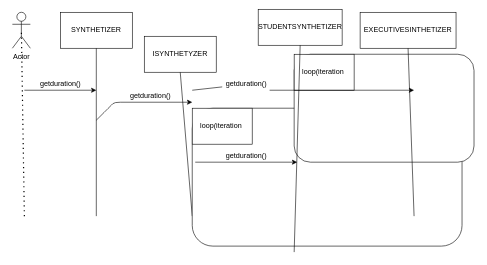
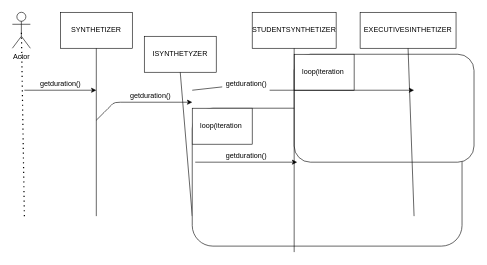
  <mxCell id="0" />
  <mxCell id="1" parent="0" />
  <mxCell id="2" value="SYNTHETIZER" style="rounded=0;whiteSpace=wrap;html=1;" vertex="1" parent="1"><mxGeometry x="100" y="20" width="120" height="60" as="geometry" /></mxCell>
  <mxCell id="3" value="ISYNTHETYZER" style="rounded=0;whiteSpace=wrap;html=1;" vertex="1" parent="1"><mxGeometry x="240" y="60" width="120" height="60" as="geometry" /></mxCell>
- <mxCell id="4" value="STUDENTSYNTHETIZER" style="rounded=0;whiteSpace=wrap;html=1;" vertex="1" parent="1"><mxGeometry x="430" y="15" width="140" height="60" as="geometry" /></mxCell>
+ <mxCell id="4" value="STUDENTSYNTHETIZER" style="rounded=0;whiteSpace=wrap;html=1;" vertex="1" parent="1"><mxGeometry x="420" y="20" width="140" height="60" as="geometry" /></mxCell>
  <mxCell id="5" value="Actor" style="shape=umlActor;verticalLabelPosition=bottom;verticalAlign=top;html=1;outlineConnect=0;" vertex="1" parent="1"><mxGeometry x="20" y="20" width="30" height="60" as="geometry" /></mxCell>
  <mxCell id="6" value="" style="endArrow=none;dashed=1;html=1;dashPattern=1 3;strokeWidth=2;entryX=0.5;entryY=0.5;entryDx=0;entryDy=0;entryPerimeter=0;" edge="1" parent="1" target="5"><mxGeometry width="50" height="50" relative="1" as="geometry"><mxPoint x="40" y="360" as="sourcePoint" /><mxPoint x="40" y="100" as="targetPoint" /></mxGeometry></mxCell>
  <mxCell id="7" value="EXECUTIVESINTHETIZER" style="rounded=0;whiteSpace=wrap;html=1;" vertex="1" parent="1"><mxGeometry x="600" y="20" width="160" height="60" as="geometry" /></mxCell>
  <mxCell id="8" value="" style="endArrow=none;html=1;entryX=0.5;entryY=1;entryDx=0;entryDy=0;" edge="1" parent="1" target="2"><mxGeometry width="50" height="50" relative="1" as="geometry"><mxPoint x="160" y="360" as="sourcePoint" /><mxPoint x="200" y="110" as="targetPoint" /></mxGeometry></mxCell>
  <mxCell id="9" value="" style="endArrow=none;html=1;entryX=0.5;entryY=1;entryDx=0;entryDy=0;" edge="1" parent="1" target="3"><mxGeometry width="50" height="50" relative="1" as="geometry"><mxPoint x="320" y="360" as="sourcePoint" /><mxPoint x="310" y="170" as="targetPoint" /></mxGeometry></mxCell>
  <mxCell id="10" value="" style="endArrow=classic;html=1;" edge="1" parent="1"><mxGeometry width="50" height="50" relative="1" as="geometry"><mxPoint x="40" y="150" as="sourcePoint" /><mxPoint x="160" y="150" as="targetPoint" /></mxGeometry></mxCell>
  <mxCell id="11" value="" style="endArrow=classic;html=1;" edge="1" parent="1"><mxGeometry width="50" height="50" relative="1" as="geometry"><mxPoint x="160" y="200" as="sourcePoint" /><mxPoint x="320" y="170" as="targetPoint" /><Array as="points"><mxPoint x="180" y="180" /><mxPoint x="190" y="170" /></Array></mxGeometry></mxCell>
  <mxCell id="12" value="getduration()" style="text;html=1;align=center;verticalAlign=middle;resizable=0;points=[];autosize=1;strokeColor=none;" vertex="1" parent="1"><mxGeometry x="60" y="130" width="80" height="20" as="geometry" /></mxCell>
  <mxCell id="13" value="getduration()" style="text;html=1;align=center;verticalAlign=middle;resizable=0;points=[];autosize=1;strokeColor=none;" vertex="1" parent="1"><mxGeometry x="210" y="150" width="80" height="20" as="geometry" /></mxCell>
  <mxCell id="14" value="getduration()" style="text;html=1;align=center;verticalAlign=middle;resizable=0;points=[];autosize=1;strokeColor=none;" vertex="1" parent="1"><mxGeometry x="370" y="130" width="80" height="20" as="geometry" /></mxCell>
  <mxCell id="15" value="" style="endArrow=none;html=1;" edge="1" parent="1" target="14"><mxGeometry width="50" height="50" relative="1" as="geometry"><mxPoint x="320" y="150" as="sourcePoint" /><mxPoint x="690" y="150" as="targetPoint" /></mxGeometry></mxCell>
  <mxCell id="16" value="" style="rounded=1;whiteSpace=wrap;html=1;align=left;" vertex="1" parent="1"><mxGeometry x="320" y="180" width="450" height="230" as="geometry" /></mxCell>
  <mxCell id="17" value="" style="rounded=1;whiteSpace=wrap;html=1;" vertex="1" parent="1"><mxGeometry x="490" y="90" width="300" height="180" as="geometry" /></mxCell>
  <mxCell id="18" value="loop(iteration&amp;nbsp;" style="rounded=0;whiteSpace=wrap;html=1;" vertex="1" parent="1"><mxGeometry x="490" y="90" width="100" height="60" as="geometry" /></mxCell>
  <mxCell id="19" value="loop(iteration&amp;nbsp;" style="rounded=0;whiteSpace=wrap;html=1;" vertex="1" parent="1"><mxGeometry x="320" y="180" width="100" height="60" as="geometry" /></mxCell>
  <mxCell id="20" value="getduration()" style="text;html=1;align=center;verticalAlign=middle;resizable=0;points=[];autosize=1;strokeColor=none;" vertex="1" parent="1"><mxGeometry x="370" y="250" width="80" height="20" as="geometry" /></mxCell>
  <mxCell id="21" value="" style="endArrow=classic;html=1;" edge="1" parent="1"><mxGeometry width="50" height="50" relative="1" as="geometry"><mxPoint x="325" y="270" as="sourcePoint" /><mxPoint x="495" y="270" as="targetPoint" /></mxGeometry></mxCell>
  <mxCell id="22" value="" style="endArrow=none;html=1;entryX=0.5;entryY=1;entryDx=0;entryDy=0;" edge="1" parent="1" target="4"><mxGeometry width="50" height="50" relative="1" as="geometry"><mxPoint x="490" y="420" as="sourcePoint" /><mxPoint x="500" y="80" as="targetPoint" /></mxGeometry></mxCell>
  <mxCell id="23" value="" style="endArrow=none;html=1;entryX=0.5;entryY=1;entryDx=0;entryDy=0;" edge="1" parent="1" target="7"><mxGeometry width="50" height="50" relative="1" as="geometry"><mxPoint x="690" y="360" as="sourcePoint" /><mxPoint x="700" y="80" as="targetPoint" /></mxGeometry></mxCell>
  <mxCell id="24" value="" style="endArrow=classic;html=1;startArrow=none;exitX=0.988;exitY=1;exitDx=0;exitDy=0;exitPerimeter=0;" edge="1" parent="1" source="14"><mxGeometry width="50" height="50" relative="1" as="geometry"><mxPoint x="320" y="150" as="sourcePoint" /><mxPoint x="690" y="150" as="targetPoint" /></mxGeometry></mxCell>
